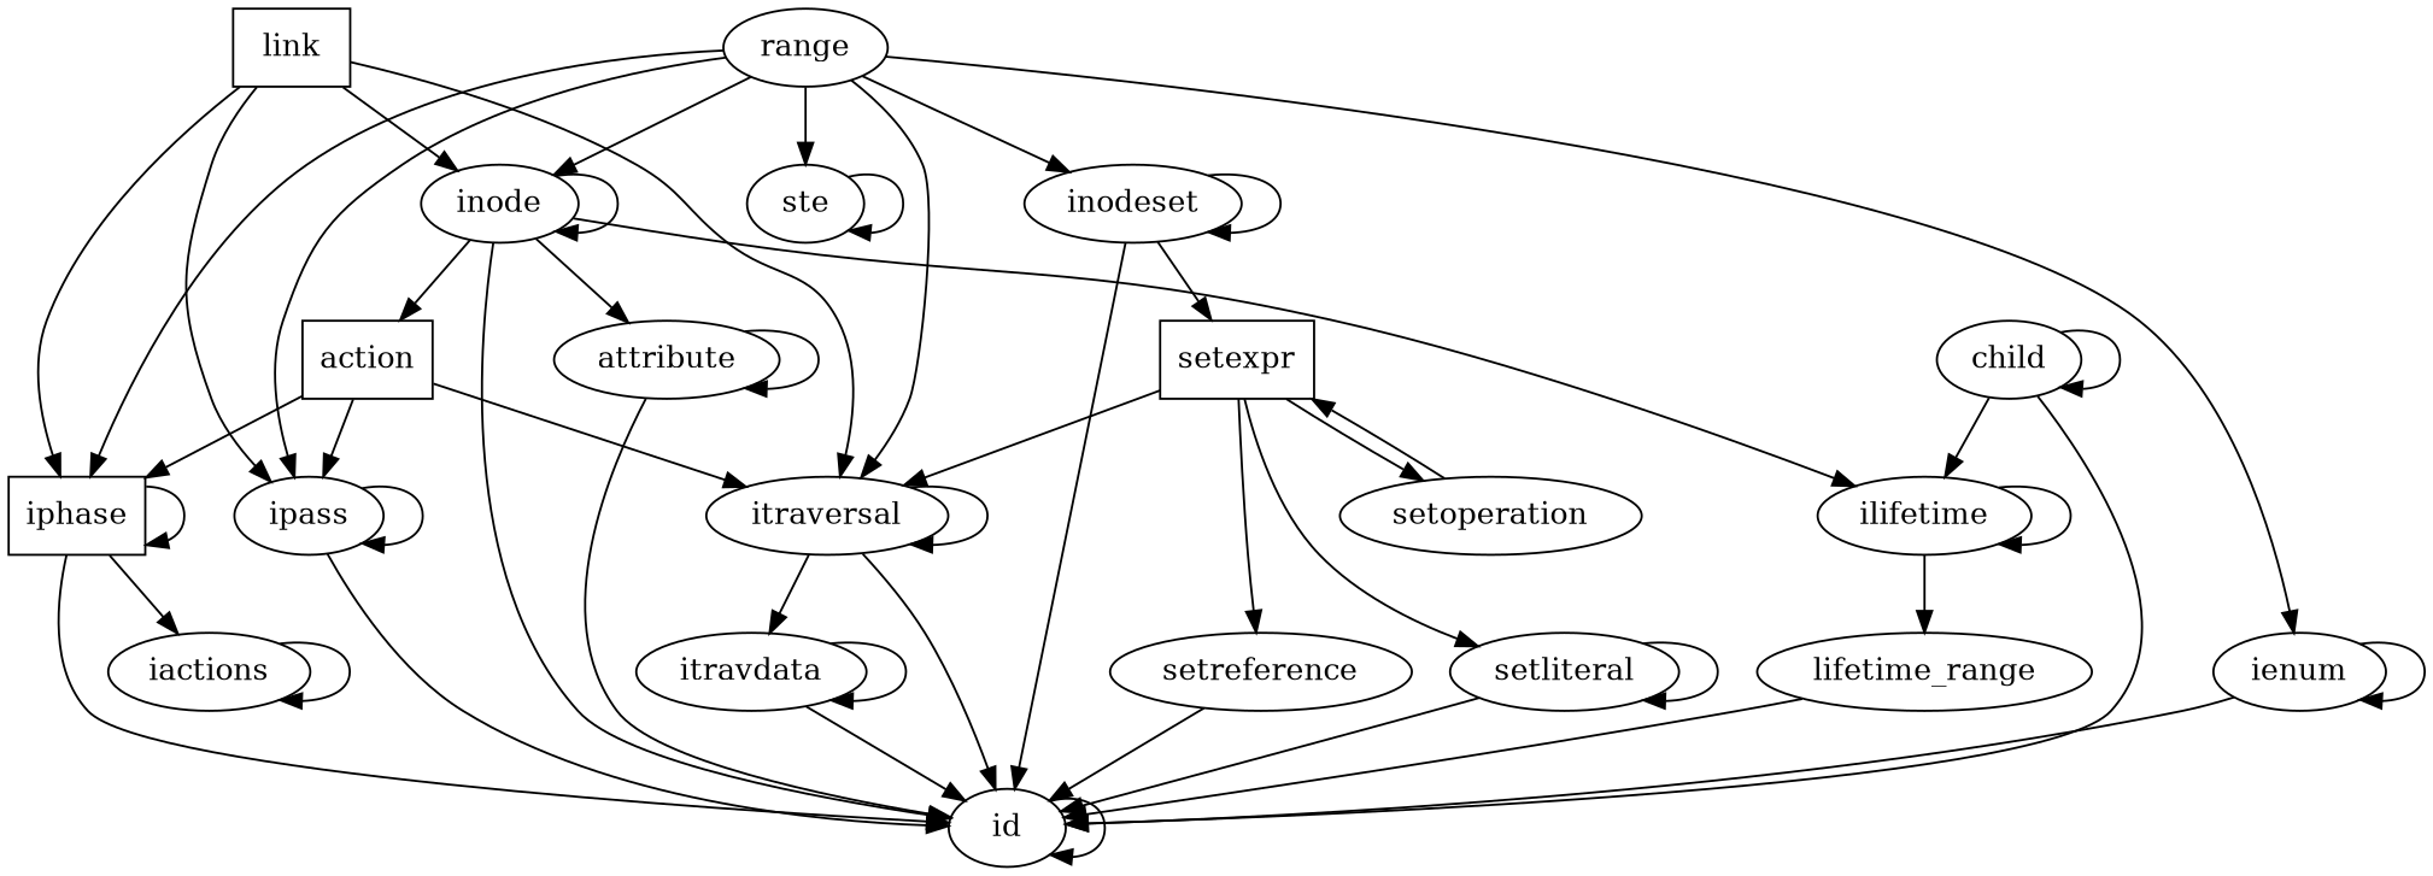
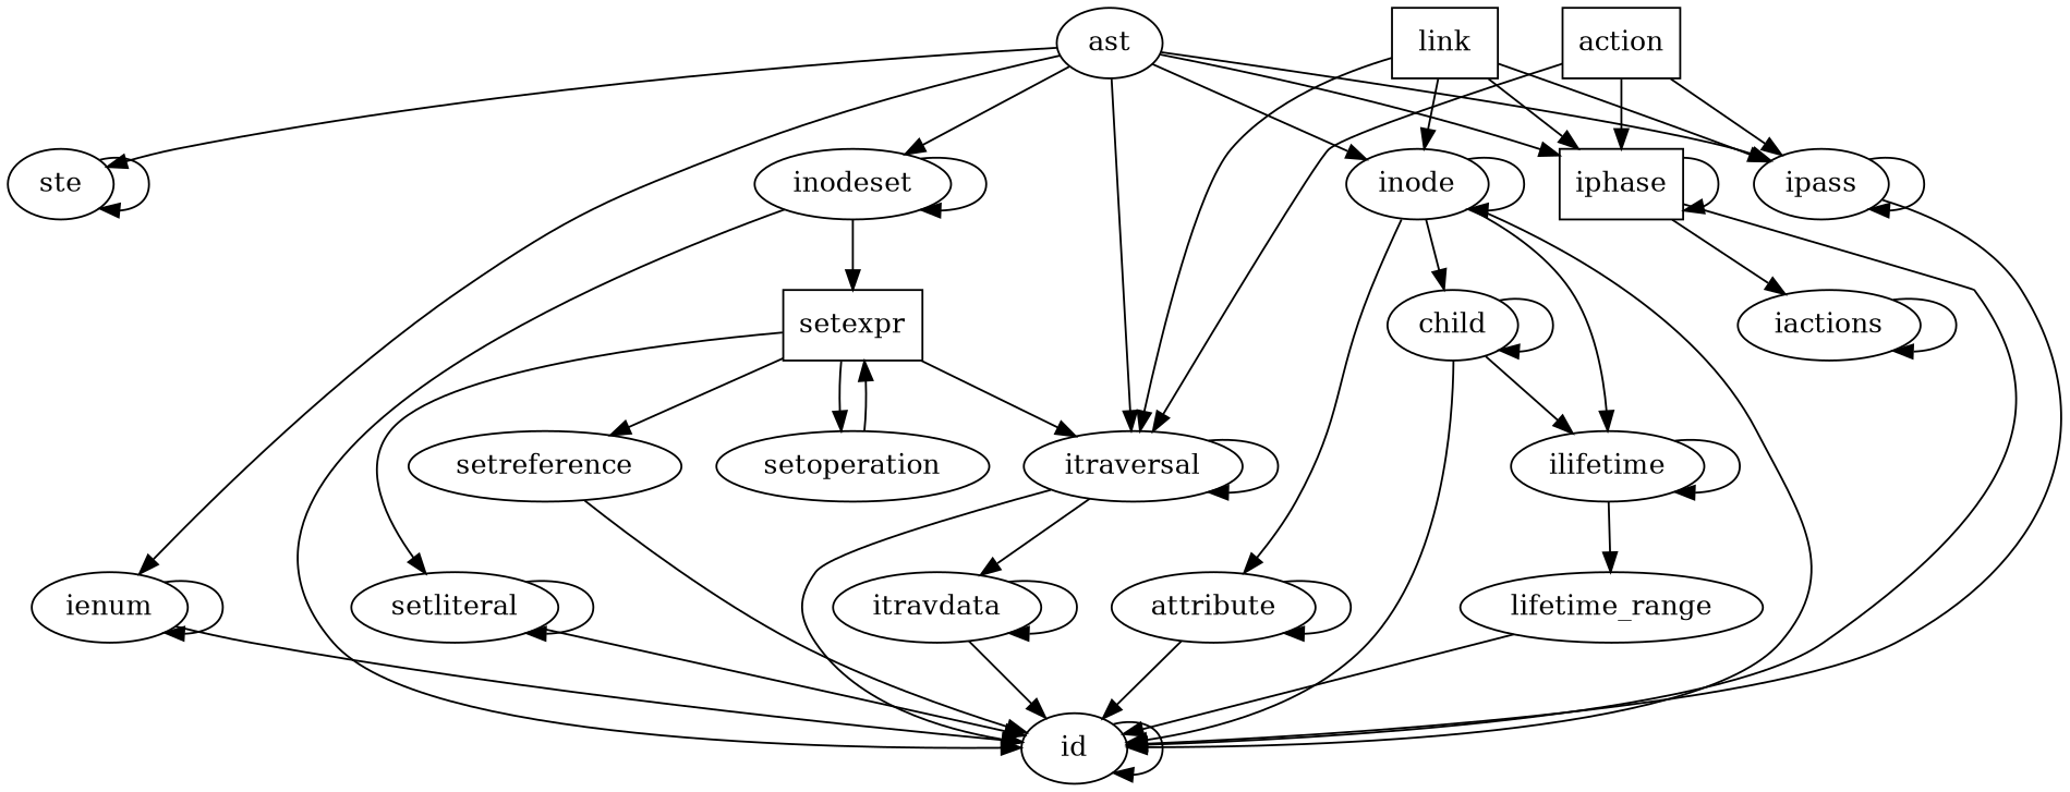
  digraph {
    fontname="DejaVu Serif"
    node [fontname="DejaVu Serif"]
    edge [fontname="DejaVu Serif"]
    id
    ienum
    attribute
    itravdata
    setexpr [shape=box]
    setoperation
    setliteral
    setreference
    itraversal
    ste
    child
    ilifetime
    lifetime_range
    inodeset
    inode
    ipass
    iphase [shape=box]
    iactions
-   ast [label=range]
+   ast
    link [shape=box]
    action [shape=box]
    id -> id
    ienum -> id
    ienum -> ienum
    attribute -> id
    attribute -> attribute
    itravdata -> id
    itravdata -> itravdata
    setexpr -> setoperation
    setexpr -> setliteral
    setexpr -> setreference
    setexpr -> itraversal
    setoperation -> setexpr
    setliteral -> id
    setliteral -> setliteral
    setreference -> id
    itraversal -> id
    itraversal -> itravdata
    itraversal -> itraversal
    ste -> ste
    child -> id
    child -> child
    child -> ilifetime
    ilifetime -> ilifetime
    ilifetime -> lifetime_range
    lifetime_range -> id
    inodeset -> id
    inodeset -> setexpr
    inodeset -> inodeset
    inode -> id
    inode -> attribute
-   inode -> action
+   inode -> child
    inode -> ilifetime
    inode -> inode
    ipass -> id
    ipass -> ipass
    iphase -> id
    iphase -> iphase
    iphase -> iactions
    iactions -> iactions
    ast -> ienum
    ast -> itraversal
    ast -> ste
    ast -> inodeset
    ast -> inode
    ast -> ipass
    ast -> iphase
    link -> itraversal
    link -> inode
    link -> ipass
    link -> iphase
    action -> itraversal
    action -> ipass
    action -> iphase
  }
